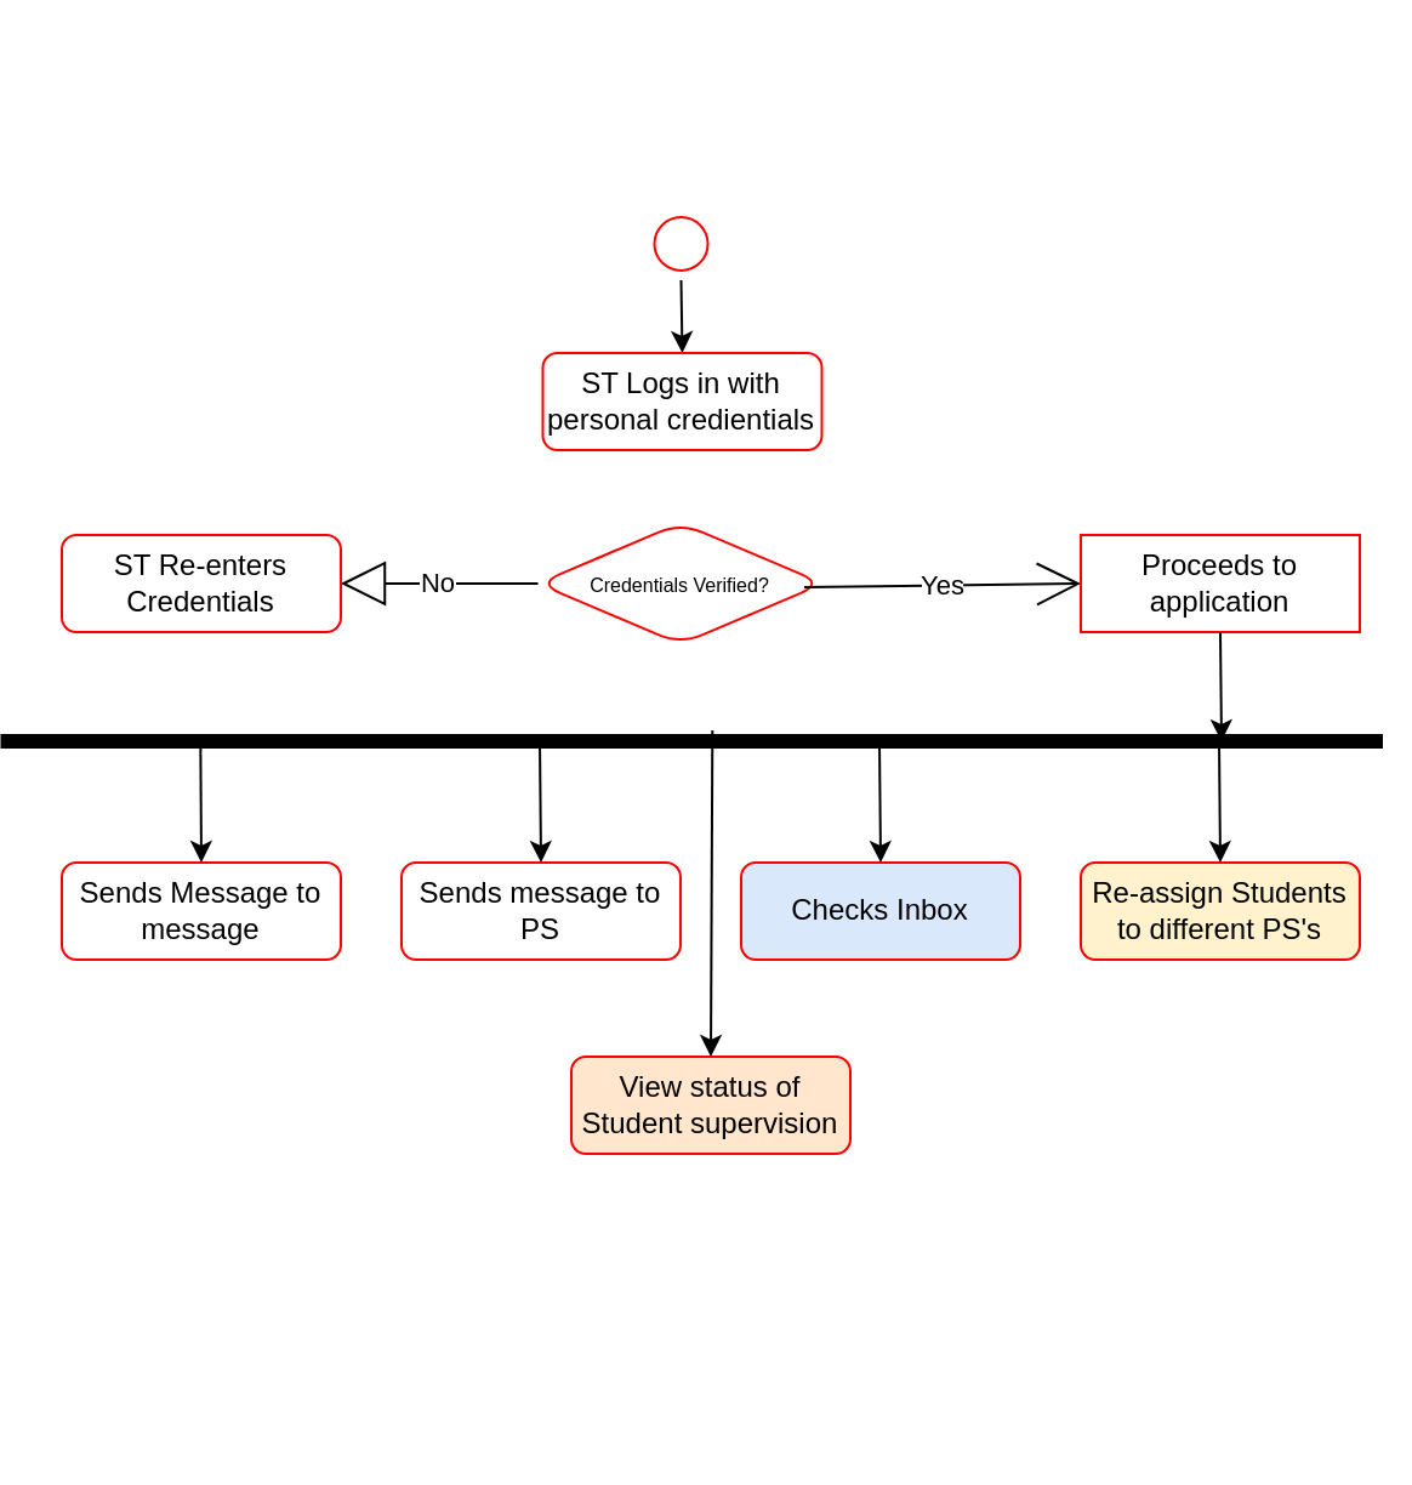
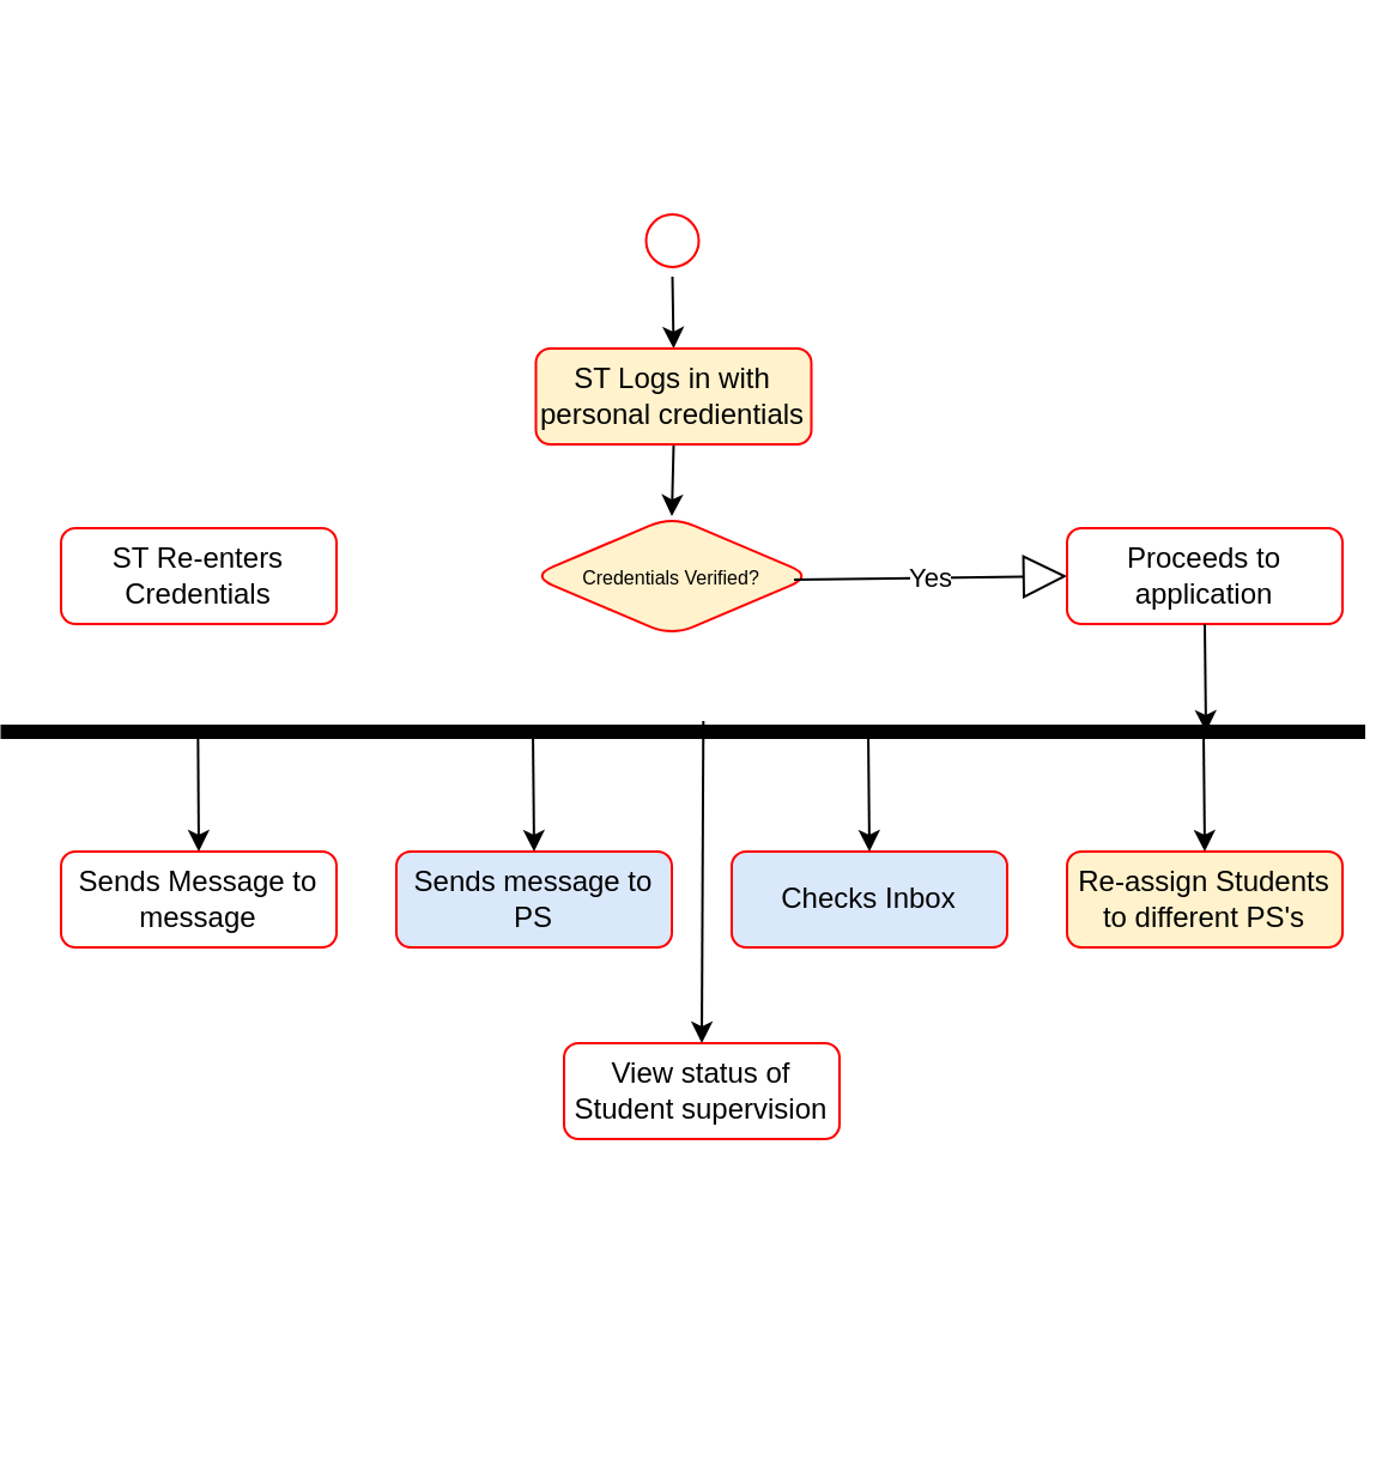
  <mxCell id="0" />
  <mxCell id="1" parent="0" />
  <mxCell id="2" style="edgeStyle=orthogonalEdgeStyle;rounded=0;orthogonalLoop=1;jettySize=auto;html=1;exitX=0.5;exitY=1;exitDx=0;exitDy=0;entryX=0.5;entryY=0;entryDx=0;entryDy=0;" edge="1" parent="1" source="3" target="5"><mxGeometry relative="1" as="geometry" /></mxCell>
  <mxCell id="3" value="" style="ellipse;html=1;shape=startState;fillColor=#FFFFFF;strokeColor=#ff0000;" vertex="1" parent="1"><mxGeometry x="260.25" y="85" width="30" height="30" as="geometry" /></mxCell>
- <mxCell id="5" value="ST Logs in with personal credientials" style="rounded=1;whiteSpace=wrap;html=1;fillColor=#FFFFFF;strokeColor=#ff0000;" vertex="1" parent="1"><mxGeometry x="218.25" y="145" width="115" height="40" as="geometry" /></mxCell>
- <mxCell id="6" value="&lt;font style=&quot;font-size: 8px;&quot;&gt;Credentials Verified?&lt;/font&gt;" style="rhombus;whiteSpace=wrap;html=1;fillColor=#FFFFFF;strokeColor=#ff0000;rounded=1;" vertex="1" parent="1"><mxGeometry x="216.25" y="215" width="117.5" height="50" as="geometry" /></mxCell>
- <mxCell id="7" value="No" style="endArrow=block;endSize=16;endFill=0;html=1;rounded=0;entryX=1;entryY=0.5;entryDx=0;entryDy=0;exitX=0;exitY=0.5;exitDx=0;exitDy=0;" edge="1" parent="1" source="6" target="8"><mxGeometry width="160" relative="1" as="geometry"><mxPoint x="220" y="275" as="sourcePoint" /><mxPoint x="350" y="285" as="targetPoint" /></mxGeometry></mxCell>
+ <mxCell id="4" style="edgeStyle=orthogonalEdgeStyle;rounded=0;orthogonalLoop=1;jettySize=auto;html=1;exitX=0.5;exitY=1;exitDx=0;exitDy=0;entryX=0.5;entryY=0;entryDx=0;entryDy=0;" edge="1" parent="1" source="5" target="6"><mxGeometry relative="1" as="geometry" /></mxCell>
+ <mxCell id="5" value="ST Logs in with personal credientials" style="rounded=1;whiteSpace=wrap;html=1;fillColor=#fff2cc;strokeColor=#ff0000;" vertex="1" parent="1"><mxGeometry x="218.25" y="145" width="115" height="40" as="geometry" /></mxCell>
+ <mxCell id="6" value="&lt;font style=&quot;font-size: 8px;&quot;&gt;Credentials Verified?&lt;/font&gt;" style="rhombus;whiteSpace=wrap;html=1;fillColor=#fff2cc;strokeColor=#ff0000;rounded=1;" vertex="1" parent="1"><mxGeometry x="216.25" y="215" width="117.5" height="50" as="geometry" /></mxCell>
  <mxCell id="8" value="ST Re-enters Credentials" style="rounded=1;whiteSpace=wrap;html=1;fillColor=#FFFFFF;strokeColor=#ff0000;" vertex="1" parent="1"><mxGeometry x="20" y="220" width="115" height="40" as="geometry" /></mxCell>
- <mxCell id="9" value="Yes" style="endArrow=open;endSize=16;endFill=0;html=1;rounded=0;entryX=0;entryY=0.5;entryDx=0;entryDy=0;exitX=0.934;exitY=0.53;exitDx=0;exitDy=0;exitPerimeter=0;" edge="1" parent="1" source="6" target="10"><mxGeometry width="160" relative="1" as="geometry"><mxPoint x="431" y="239.5" as="sourcePoint" /><mxPoint x="330" y="239.5" as="targetPoint" /></mxGeometry></mxCell>
- <mxCell id="10" value="Proceeds to application" style="whiteSpace=wrap;html=1;fillColor=#FFFFFF;strokeColor=#ff0000;rounded=0;" vertex="1" parent="1"><mxGeometry x="440" y="220" width="115" height="40" as="geometry" /></mxCell>
+ <mxCell id="9" value="Yes" style="endArrow=block;endSize=16;endFill=0;html=1;rounded=0;entryX=0;entryY=0.5;entryDx=0;entryDy=0;exitX=0.934;exitY=0.53;exitDx=0;exitDy=0;exitPerimeter=0;" edge="1" parent="1" source="6" target="10"><mxGeometry width="160" relative="1" as="geometry"><mxPoint x="431" y="239.5" as="sourcePoint" /><mxPoint x="330" y="239.5" as="targetPoint" /></mxGeometry></mxCell>
+ <mxCell id="10" value="Proceeds to application" style="rounded=1;whiteSpace=wrap;html=1;fillColor=#FFFFFF;strokeColor=#ff0000;" vertex="1" parent="1"><mxGeometry x="440" y="220" width="115" height="40" as="geometry" /></mxCell>
  <mxCell id="11" value="" style="html=1;points=[];perimeter=orthogonalPerimeter;fillColor=strokeColor;rotation=90;" vertex="1" parent="1"><mxGeometry x="277.13" y="20.63" width="5" height="568.75" as="geometry" /></mxCell>
  <mxCell id="12" value="" style="endArrow=classic;html=1;rounded=0;exitX=0.5;exitY=1;exitDx=0;exitDy=0;" edge="1" parent="1" source="10"><mxGeometry width="50" height="50" relative="1" as="geometry"><mxPoint x="400" y="405" as="sourcePoint" /><mxPoint x="498" y="305" as="targetPoint" /></mxGeometry></mxCell>
  <mxCell id="13" value="Sends Message to message" style="rounded=1;whiteSpace=wrap;html=1;fillColor=#FFFFFF;strokeColor=#ff0000;" vertex="1" parent="1"><mxGeometry x="20" y="355" width="115" height="40" as="geometry" /></mxCell>
  <mxCell id="14" value="" style="endArrow=classic;html=1;rounded=0;exitX=0.499;exitY=0.856;exitDx=0;exitDy=0;exitPerimeter=0;entryX=0.5;entryY=0;entryDx=0;entryDy=0;" edge="1" parent="1" source="11" target="13"><mxGeometry width="50" height="50" relative="1" as="geometry"><mxPoint x="280" y="385" as="sourcePoint" /><mxPoint x="330" y="335" as="targetPoint" /></mxGeometry></mxCell>
- <mxCell id="15" value="Sends message to PS" style="rounded=1;whiteSpace=wrap;html=1;fillColor=#FFFFFF;strokeColor=#ff0000;" vertex="1" parent="1"><mxGeometry x="160" y="355" width="115" height="40" as="geometry" /></mxCell>
+ <mxCell id="15" value="Sends message to PS" style="rounded=1;whiteSpace=wrap;html=1;fillColor=#dae8fc;strokeColor=#ff0000;" vertex="1" parent="1"><mxGeometry x="160" y="355" width="115" height="40" as="geometry" /></mxCell>
  <mxCell id="16" value="" style="endArrow=classic;html=1;rounded=0;exitX=0.499;exitY=0.856;exitDx=0;exitDy=0;exitPerimeter=0;entryX=0.5;entryY=0;entryDx=0;entryDy=0;" edge="1" parent="1" target="15"><mxGeometry width="50" height="50" relative="1" as="geometry"><mxPoint x="217" y="305" as="sourcePoint" /><mxPoint x="218" y="355" as="targetPoint" /></mxGeometry></mxCell>
  <mxCell id="17" value="Checks Inbox" style="rounded=1;whiteSpace=wrap;html=1;fillColor=#dae8fc;strokeColor=#ff0000;" vertex="1" parent="1"><mxGeometry x="300" y="355" width="115" height="40" as="geometry" /></mxCell>
  <mxCell id="18" value="" style="endArrow=classic;html=1;rounded=0;exitX=0.499;exitY=0.856;exitDx=0;exitDy=0;exitPerimeter=0;entryX=0.5;entryY=0;entryDx=0;entryDy=0;" edge="1" parent="1" target="17"><mxGeometry width="50" height="50" relative="1" as="geometry"><mxPoint x="357" y="305" as="sourcePoint" /><mxPoint x="358" y="355" as="targetPoint" /></mxGeometry></mxCell>
  <mxCell id="19" value="Re-assign Students to different PS's" style="rounded=1;whiteSpace=wrap;html=1;fillColor=#fff2cc;strokeColor=#ff0000;" vertex="1" parent="1"><mxGeometry x="440" y="355" width="115" height="40" as="geometry" /></mxCell>
  <mxCell id="20" value="" style="endArrow=classic;html=1;rounded=0;exitX=0.499;exitY=0.856;exitDx=0;exitDy=0;exitPerimeter=0;entryX=0.5;entryY=0;entryDx=0;entryDy=0;" edge="1" parent="1" target="19"><mxGeometry width="50" height="50" relative="1" as="geometry"><mxPoint x="497" y="305" as="sourcePoint" /><mxPoint x="498" y="355" as="targetPoint" /></mxGeometry></mxCell>
  <mxCell id="21" value="" style="endArrow=classic;html=1;rounded=0;entryX=0.5;entryY=0;entryDx=0;entryDy=0;exitX=-0.401;exitY=0.485;exitDx=0;exitDy=0;exitPerimeter=0;" edge="1" parent="1" source="11" target="22"><mxGeometry width="50" height="50" relative="1" as="geometry"><mxPoint x="288" y="305" as="sourcePoint" /><mxPoint x="290" y="435" as="targetPoint" /></mxGeometry></mxCell>
- <mxCell id="22" value="View status of Student supervision" style="rounded=1;whiteSpace=wrap;html=1;fillColor=#ffe6cc;strokeColor=#ff0000;" vertex="1" parent="1"><mxGeometry x="230" y="435" width="115" height="40" as="geometry" /></mxCell>
+ <mxCell id="22" value="View status of Student supervision" style="rounded=1;whiteSpace=wrap;html=1;fillColor=#FFFFFF;strokeColor=#ff0000;" vertex="1" parent="1"><mxGeometry x="230" y="435" width="115" height="40" as="geometry" /></mxCell>
